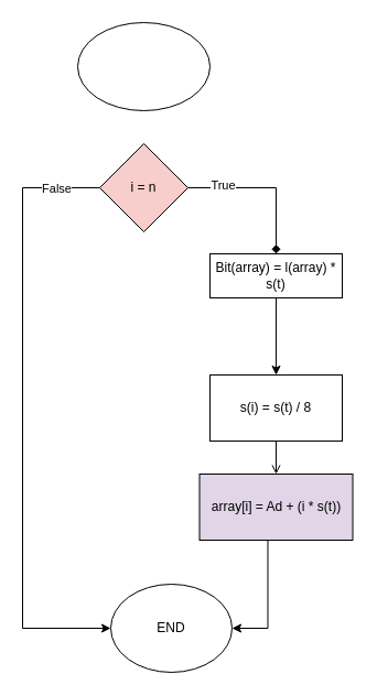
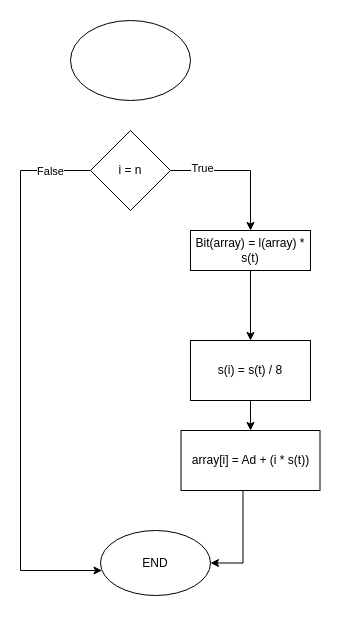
  <mxCell id="0" />
  <mxCell id="1" parent="0" />
  <mxCell id="2" value="" style="ellipse;whiteSpace=wrap;html=1;" vertex="1" parent="1"><mxGeometry x="70" y="20" width="120" height="80" as="geometry" /></mxCell>
- <mxCell id="3" value="" style="edgeStyle=orthogonalEdgeStyle;rounded=0;orthogonalLoop=1;jettySize=auto;html=1;endArrow=diamond;" edge="1" parent="1" source="7" target="9"><mxGeometry relative="1" as="geometry" /></mxCell>
+ <mxCell id="3" value="" style="edgeStyle=orthogonalEdgeStyle;rounded=0;orthogonalLoop=1;jettySize=auto;html=1;" edge="1" parent="1" source="7" target="9"><mxGeometry relative="1" as="geometry" /></mxCell>
  <mxCell id="4" value="True" style="edgeLabel;html=1;align=center;verticalAlign=middle;resizable=0;points=[];" vertex="1" connectable="0" parent="3"><mxGeometry x="-0.56" y="3" relative="1" as="geometry"><mxPoint as="offset" /></mxGeometry></mxCell>
  <mxCell id="5" value="" style="edgeStyle=orthogonalEdgeStyle;rounded=0;orthogonalLoop=1;jettySize=auto;html=1;" edge="1" parent="1" source="7" target="14"><mxGeometry relative="1" as="geometry"><Array as="points"><mxPoint x="20" y="170" /><mxPoint x="20" y="570" /></Array></mxGeometry></mxCell>
  <mxCell id="6" value="False" style="edgeLabel;html=1;align=center;verticalAlign=middle;resizable=0;points=[];" vertex="1" connectable="0" parent="5"><mxGeometry x="-0.755" relative="1" as="geometry"><mxPoint x="27" as="offset" /></mxGeometry></mxCell>
- <mxCell id="7" value="i = n" style="rhombus;whiteSpace=wrap;html=1;fillColor=#f8cecc;" vertex="1" parent="1"><mxGeometry x="90" y="130" width="80" height="80" as="geometry" /></mxCell>
+ <mxCell id="7" value="i = n" style="rhombus;whiteSpace=wrap;html=1;" vertex="1" parent="1"><mxGeometry x="90" y="130" width="80" height="80" as="geometry" /></mxCell>
  <mxCell id="8" value="" style="edgeStyle=orthogonalEdgeStyle;rounded=0;orthogonalLoop=1;jettySize=auto;html=1;" edge="1" parent="1" source="9" target="11"><mxGeometry relative="1" as="geometry" /></mxCell>
  <mxCell id="9" value="Bit(array) = l(array) * s(t)" style="whiteSpace=wrap;html=1;" vertex="1" parent="1"><mxGeometry x="190" y="230" width="120" height="40" as="geometry" /></mxCell>
- <mxCell id="10" value="" style="edgeStyle=orthogonalEdgeStyle;rounded=0;orthogonalLoop=1;jettySize=auto;html=1;endArrow=open;" edge="1" parent="1" source="11" target="13"><mxGeometry relative="1" as="geometry" /></mxCell>
+ <mxCell id="10" value="" style="edgeStyle=orthogonalEdgeStyle;rounded=0;orthogonalLoop=1;jettySize=auto;html=1;" edge="1" parent="1" source="11" target="13"><mxGeometry relative="1" as="geometry" /></mxCell>
  <mxCell id="11" value="s(i) = s(t) / 8" style="whiteSpace=wrap;html=1;" vertex="1" parent="1"><mxGeometry x="190" y="340" width="120" height="60" as="geometry" /></mxCell>
  <mxCell id="12" style="edgeStyle=orthogonalEdgeStyle;rounded=0;orthogonalLoop=1;jettySize=auto;html=1;entryX=1;entryY=0.5;entryDx=0;entryDy=0;" edge="1" parent="1" target="14"><mxGeometry relative="1" as="geometry"><mxPoint x="275" y="450" as="sourcePoint" /></mxGeometry></mxCell>
- <mxCell id="13" value="array[i] = Ad + (i * s(t))" style="whiteSpace=wrap;html=1;fillColor=#e1d5e7;" vertex="1" parent="1"><mxGeometry x="180.5" y="430" width="139" height="60" as="geometry" /></mxCell>
- <mxCell id="14" value="END" style="ellipse;whiteSpace=wrap;html=1;" vertex="1" parent="1"><mxGeometry x="100" y="530" width="110" height="80" as="geometry" /></mxCell>
+ <mxCell id="13" value="array[i] = Ad + (i * s(t))" style="whiteSpace=wrap;html=1;" vertex="1" parent="1"><mxGeometry x="180.5" y="430" width="139" height="60" as="geometry" /></mxCell>
+ <mxCell id="14" value="END" style="ellipse;whiteSpace=wrap;html=1;" vertex="1" parent="1"><mxGeometry x="100" y="530" width="110" height="65" as="geometry" /></mxCell>
